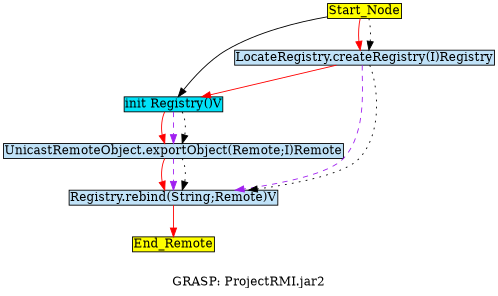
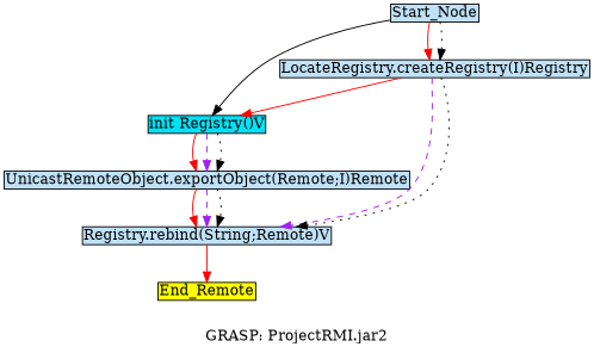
  digraph {
    label="GRASP: ProjectRMI.jar2"
    node [fillcolor="#c0e2f8" margin=0.02 shape=box style=filled]
    edge [color=black style=solid]
-   Start_Node [fillcolor=yellow height=0 width=0]
+   Start_Node [height=0 width=0]
    "init Registry()V" [fillcolor="#00e2f8" height=0 width=0]
    "LocateRegistry.createRegistry(I)Registry" [height=0 width=0]
    "UnicastRemoteObject.exportObject(Remote;I)Remote" [height=0 width=0]
    "Registry.rebind(String;Remote)V" [height=0 width=0]
    n6 [fillcolor=yellow height=0 label=End_Remote width=0]
    Start_Node -> "init Registry()V"
    Start_Node -> "LocateRegistry.createRegistry(I)Registry" [color=red]
    Start_Node -> "LocateRegistry.createRegistry(I)Registry" [style=dotted]
    "init Registry()V" -> "UnicastRemoteObject.exportObject(Remote;I)Remote" [color=red]
    "init Registry()V" -> "UnicastRemoteObject.exportObject(Remote;I)Remote" [color=purple style=dashed]
    "init Registry()V" -> "UnicastRemoteObject.exportObject(Remote;I)Remote" [style=dotted]
    "LocateRegistry.createRegistry(I)Registry" -> "init Registry()V" [color=red]
    "LocateRegistry.createRegistry(I)Registry" -> "Registry.rebind(String;Remote)V" [color=purple style=dashed]
    "LocateRegistry.createRegistry(I)Registry" -> "Registry.rebind(String;Remote)V" [style=dotted]
    "UnicastRemoteObject.exportObject(Remote;I)Remote" -> "Registry.rebind(String;Remote)V" [color=red]
    "UnicastRemoteObject.exportObject(Remote;I)Remote" -> "Registry.rebind(String;Remote)V" [color=purple style=dashed]
    "UnicastRemoteObject.exportObject(Remote;I)Remote" -> "Registry.rebind(String;Remote)V" [style=dotted]
    "Registry.rebind(String;Remote)V" -> n6 [color=red]
  }
